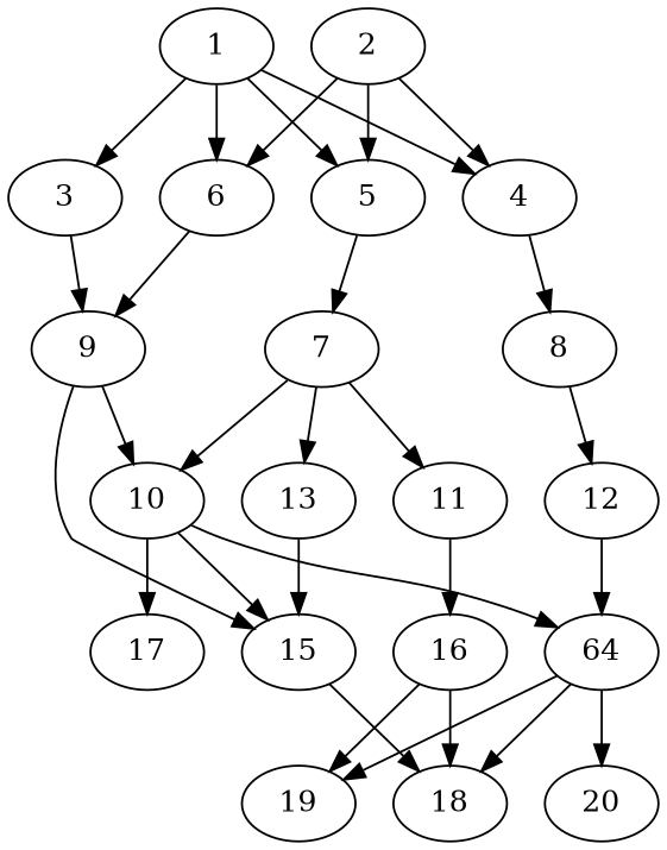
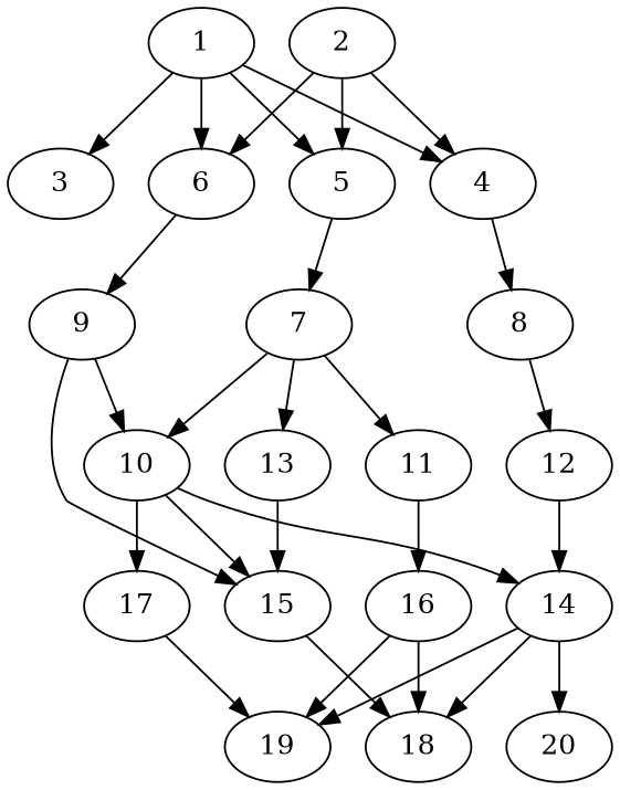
  digraph {
    node [alpha=0.13]
    1 [alpha=0.07 expect_size=6981632]
    3 [alpha=0.19 expect_size=21112832]
    4 [alpha=0.01 expect_size=40349696]
    5 [alpha=0.08 expect_size=5342208]
    6 [alpha=0.15 expect_size=37805056]
    9 [alpha=0.15 expect_size=38610944]
    8 [alpha=0.04 expect_size=5821440]
    7 [expect_size=11422720]
    12 [alpha=0.03 expect_size=49475584]
    10 [alpha=0.09 expect_size=10842112]
    15 [alpha=0.05 expect_size=17813504]
    13 [alpha=0.14 expect_size=18053120]
    11 [expect_size=31896576]
    2 [alpha=0.07 expect_size=7460864]
-   14 [alpha=0.10 expect_size=14923776 label=64]
+   14 [alpha=0.10 expect_size=14923776]
    17 [alpha=0.18 expect_size=24340480]
    16 [expect_size=36762624]
    18 [alpha=0.06 expect_size=7784448]
    19 [alpha=0.16 expect_size=17548288]
    20 [alpha=0.16 expect_size=6467584]
    1 -> 3
    1 -> 4
    1 -> 5
    1 -> 6
-   3 -> 9
    4 -> 8
    5 -> 7
    6 -> 9
    9 -> 10
    9 -> 15
    8 -> 12
    7 -> 10
    7 -> 13
    7 -> 11
    12 -> 14
    10 -> 15
    10 -> 14
    10 -> 17
    15 -> 18
    13 -> 15
    11 -> 16
    2 -> 4
    2 -> 5
    2 -> 6
    14 -> 18
    14 -> 19
    14 -> 20
+   17 -> 19
    16 -> 18
    16 -> 19
  }
